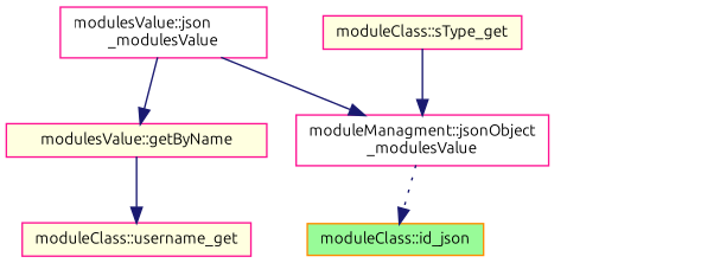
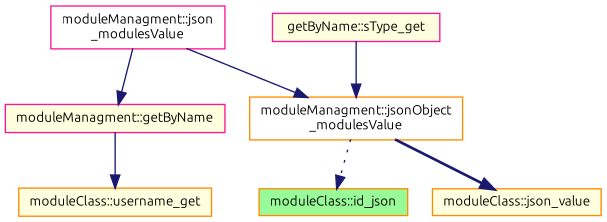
  digraph {
    fontname=Ubuntu
    rankdir=TB
    node [color=deeppink fillcolor=lightyellow fontname=Ubuntu fontsize=10 shape=record style=filled]
    edge [color=midnightblue fontname=Ubuntu fontsize=10 labelfontname=Helvetica labelfontsize=10 style=solid]
-   n1 [fillcolor=white fontcolor=black height=0.2 label="modulesValue::json\l_modulesValue" width=0.4]
-   n2 [height=0.2 label="modulesValue::getByName" width=0.4]
-   n3 [fillcolor=white height=0.2 label="moduleManagment::jsonObject\l_modulesValue" width=0.4]
-   n4 [height=0.2 label="moduleClass::username_get" width=0.4]
+   n1 [fillcolor=white fontcolor=black height=0.2 label="moduleManagment::json\l_modulesValue" width=0.4]
+   n2 [height=0.2 label="moduleManagment::getByName" width=0.4]
+   n3 [color=darkorange fillcolor=white height=0.2 label="moduleManagment::jsonObject\l_modulesValue" width=0.4]
+   n4 [color=darkorange height=0.2 label="moduleClass::username_get" width=0.4]
    n5 [color=darkorange fillcolor=palegreen height=0.2 label="moduleClass::id_json" width=0.4]
-   n7 [height=0.2 label="moduleClass::sType_get" width=0.4]
+   n6 [color=darkorange height=0.2 label="moduleClass::json_value" width=0.4]
+   n7 [height=0.2 label="getByName::sType_get" width=0.4]
    n1 -> n2
    n1 -> n3
    n2 -> n4
    n3 -> n5 [style=dotted]
+   n3 -> n6 [style=bold]
    n7 -> n3
  }
